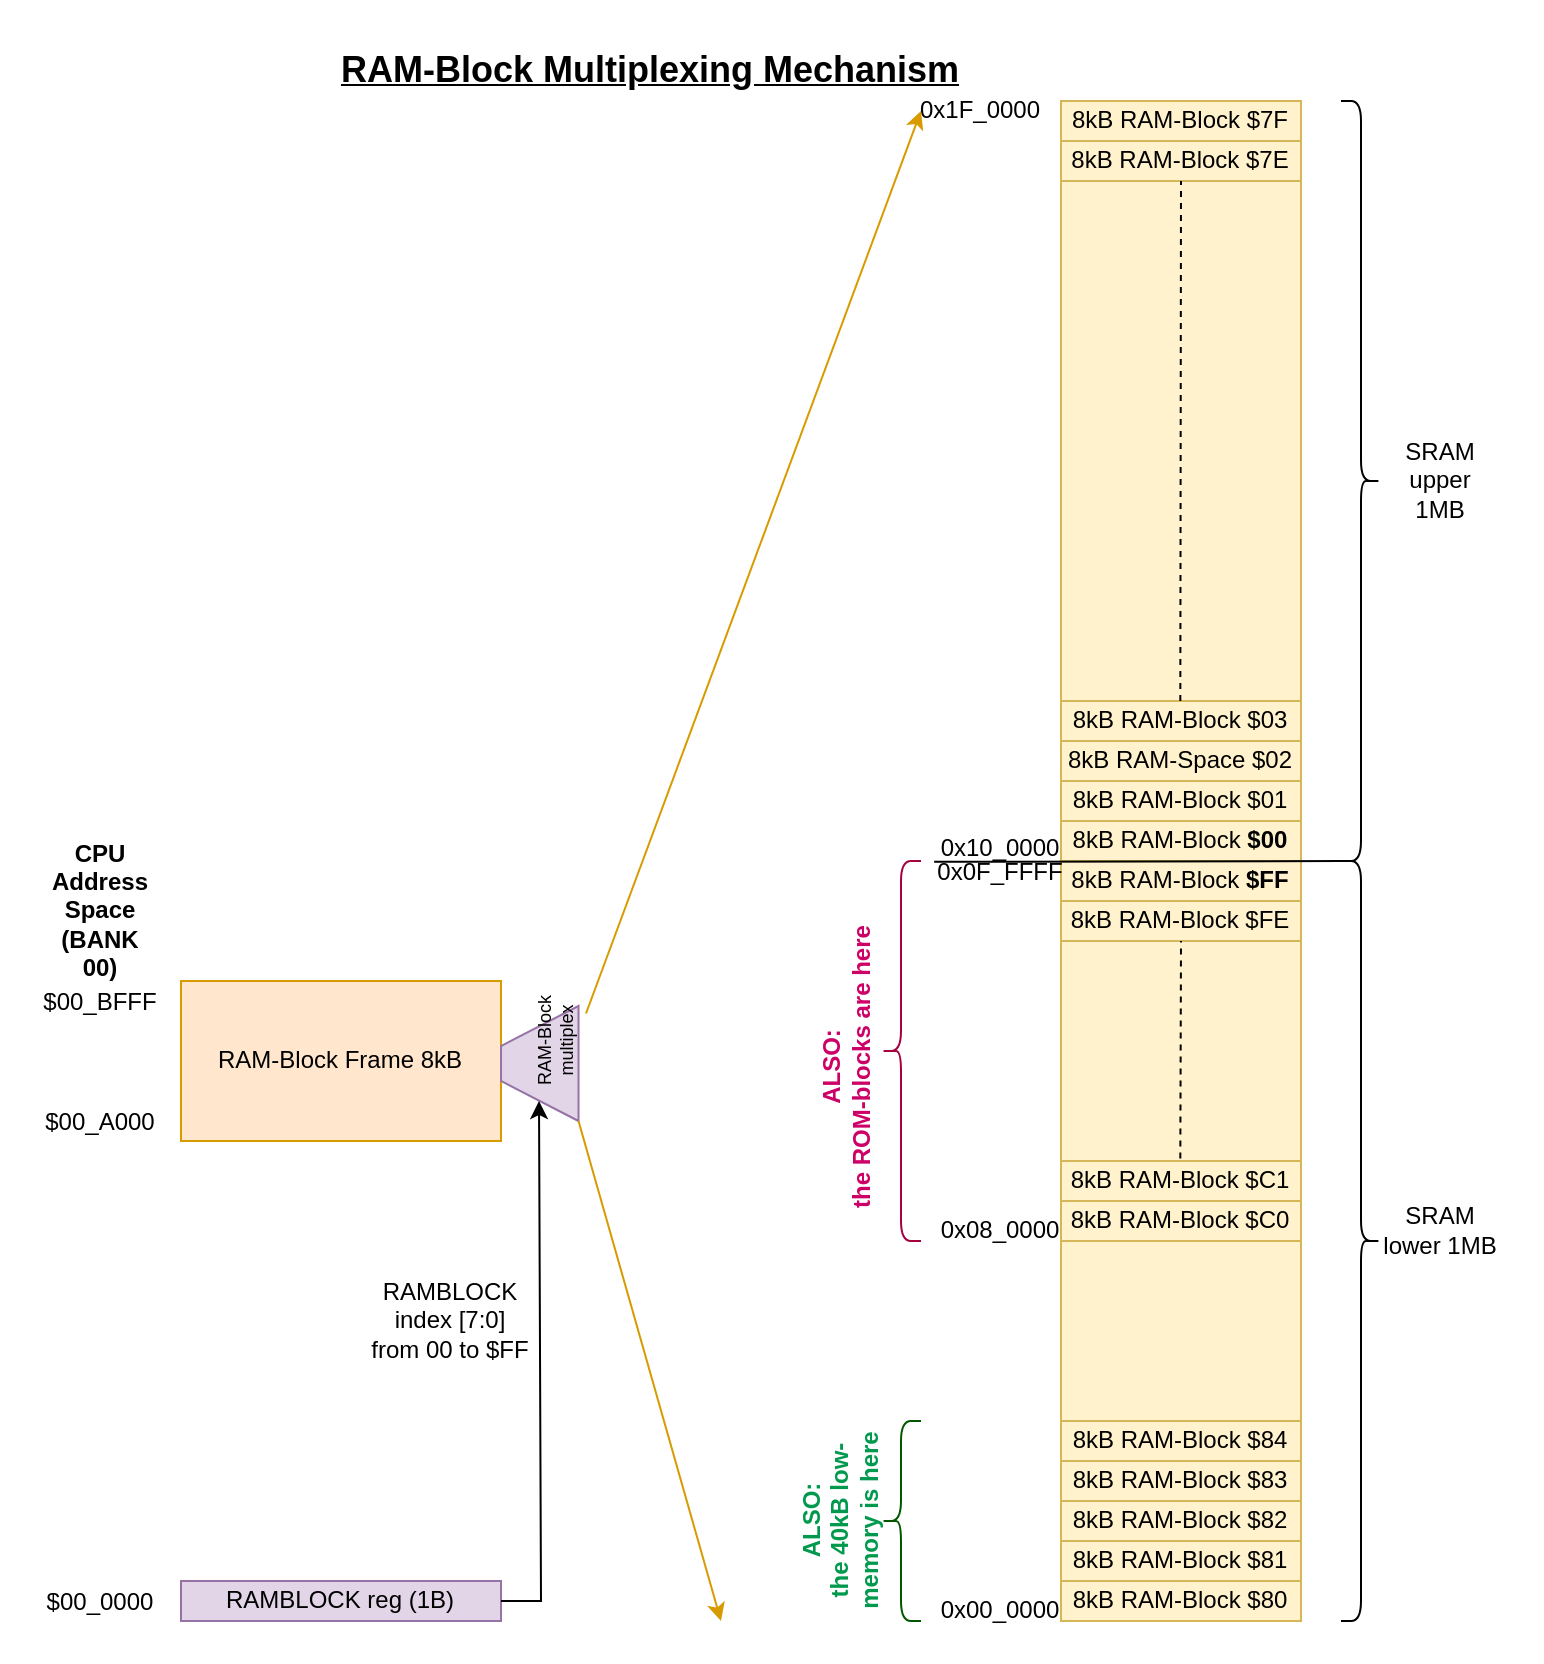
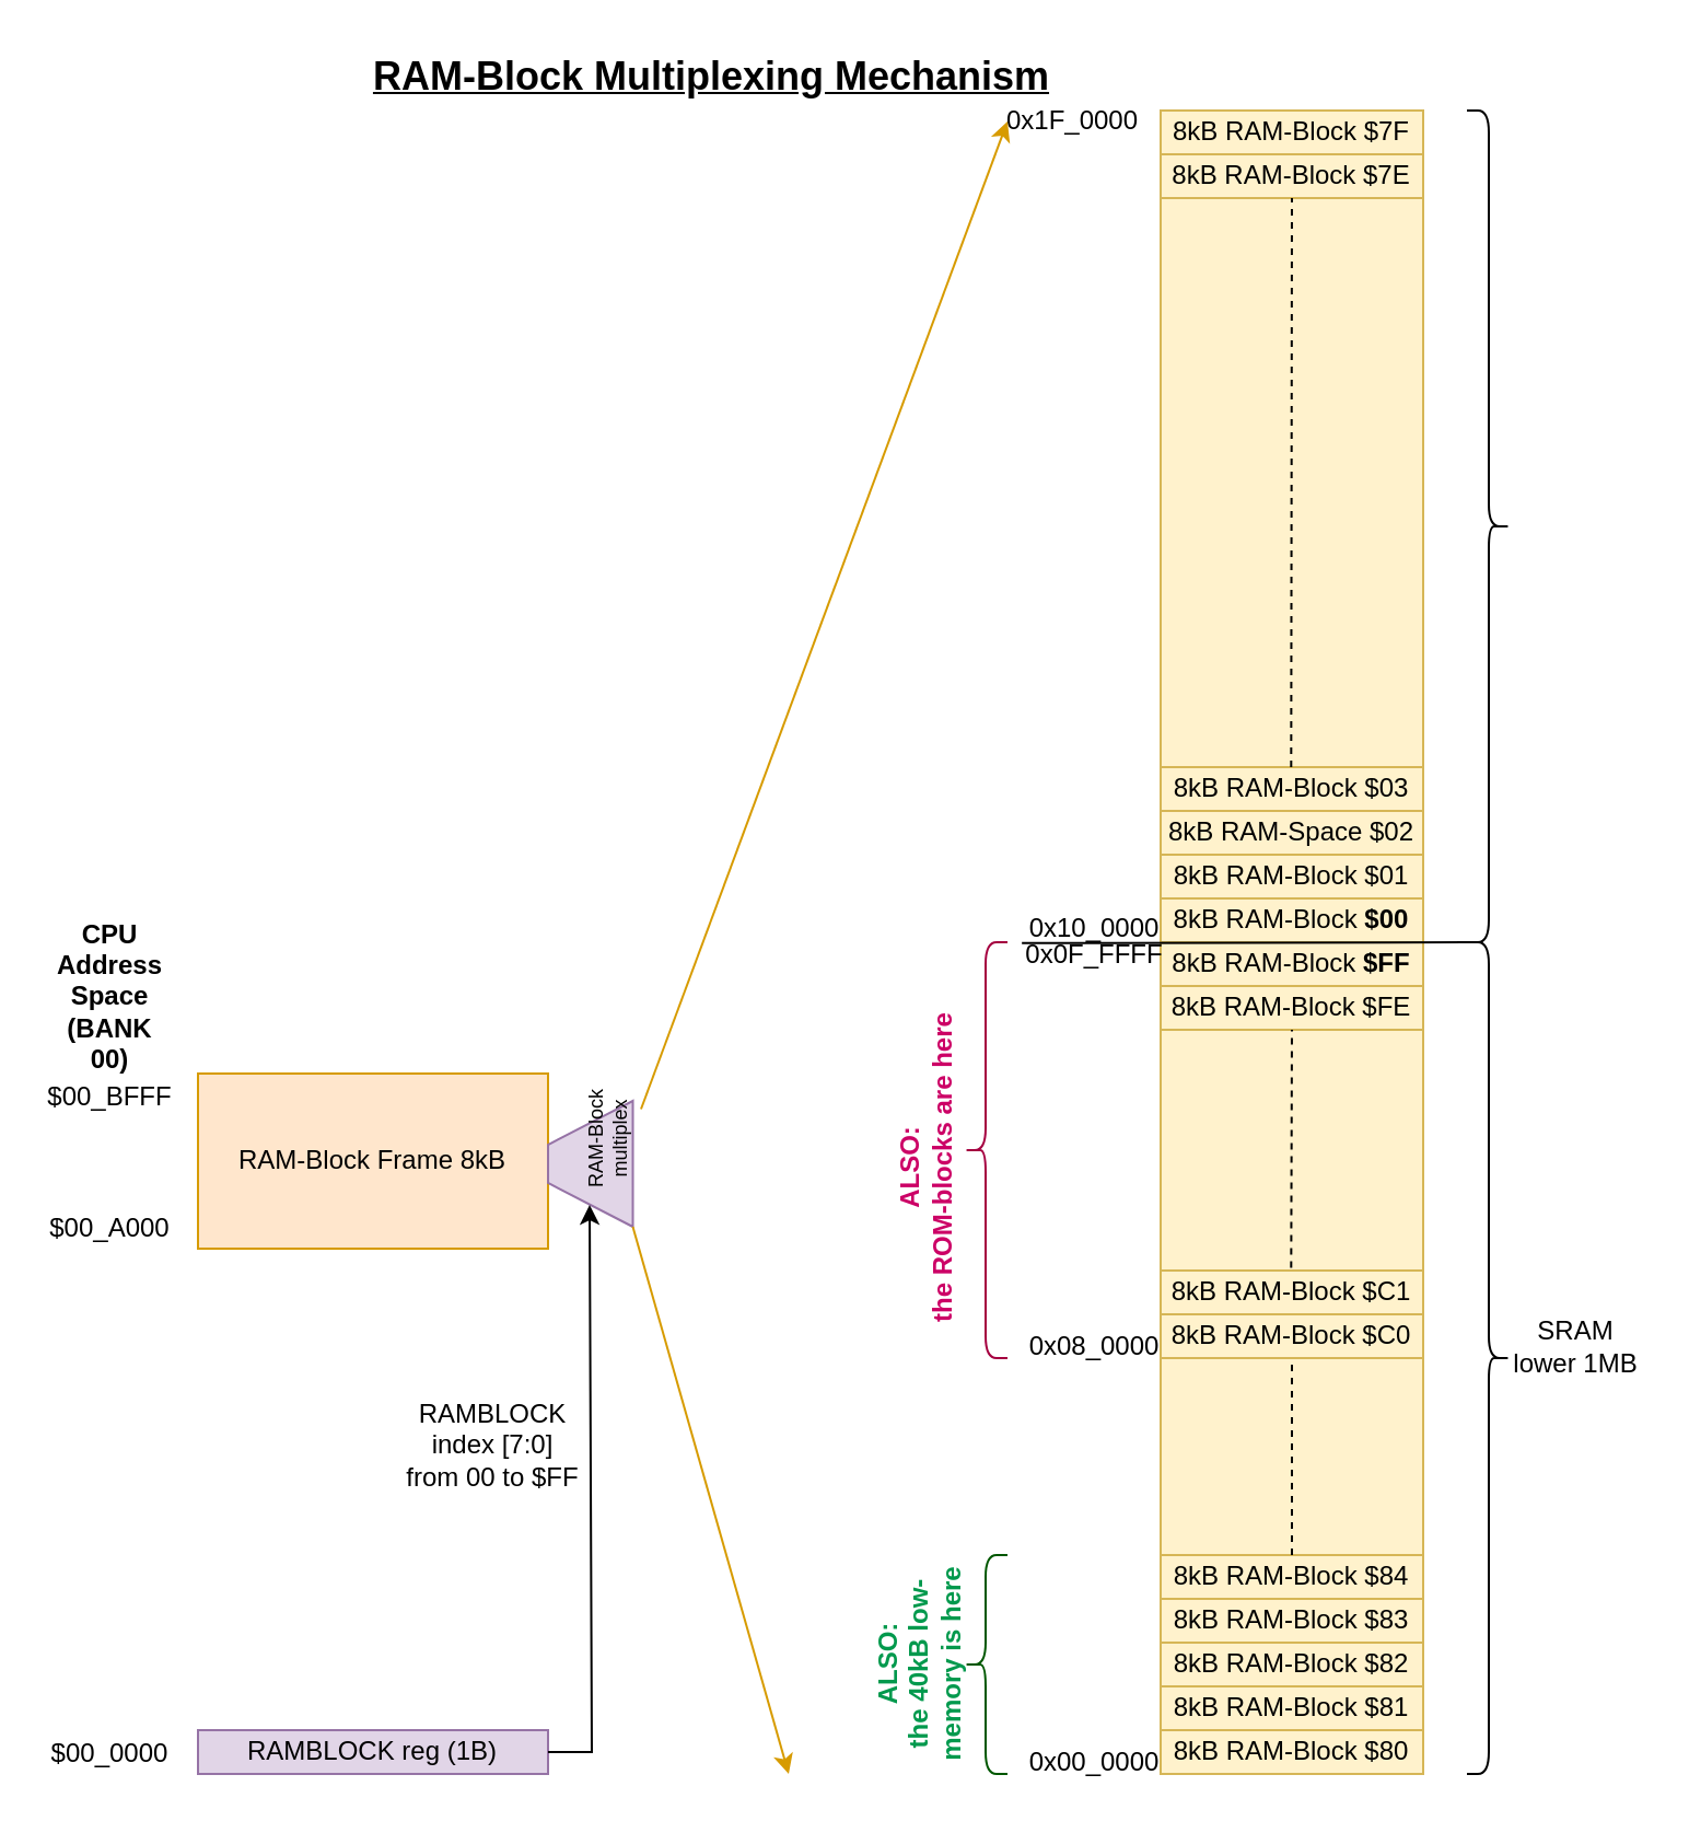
  <mxCell id="0" />
  <mxCell id="1" parent="0" />
  <mxCell id="2" value="RAMBLOCK reg (1B)" style="rounded=0;whiteSpace=wrap;html=1;fillColor=#e1d5e7;strokeColor=#9673a6;" vertex="1" parent="1"><mxGeometry x="90" y="790" width="160" height="20" as="geometry" /></mxCell>
  <mxCell id="3" value="$00_0000" style="text;html=1;strokeColor=none;fillColor=none;align=center;verticalAlign=middle;whiteSpace=wrap;rounded=0;" vertex="1" parent="1"><mxGeometry x="20" y="800" width="60" as="geometry" /></mxCell>
  <mxCell id="4" value="RAM-Block Frame 8kB" style="rounded=0;whiteSpace=wrap;html=1;fillColor=#ffe6cc;strokeColor=#d79b00;" vertex="1" parent="1"><mxGeometry x="90" y="490" width="160" height="80" as="geometry" /></mxCell>
  <mxCell id="5" value="$00_A000" style="text;html=1;strokeColor=none;fillColor=none;align=center;verticalAlign=middle;whiteSpace=wrap;rounded=0;" vertex="1" parent="1"><mxGeometry x="20" y="560" width="60" as="geometry" /></mxCell>
  <mxCell id="6" value="$00_BFFF" style="text;html=1;strokeColor=none;fillColor=none;align=center;verticalAlign=middle;whiteSpace=wrap;rounded=0;" vertex="1" parent="1"><mxGeometry x="20" y="500" width="60" as="geometry" /></mxCell>
  <mxCell id="7" value="" style="shape=trapezoid;perimeter=trapezoidPerimeter;whiteSpace=wrap;html=1;fixedSize=1;rotation=-90;fillColor=#e1d5e7;strokeColor=#9673a6;" vertex="1" parent="1"><mxGeometry x="240.63" y="511.88" width="57.5" height="38.75" as="geometry" /></mxCell>
  <mxCell id="8" value="RAM-Block multiplex" style="text;html=1;strokeColor=none;fillColor=none;align=center;verticalAlign=middle;whiteSpace=wrap;rounded=0;rotation=-90;fontSize=9;" vertex="1" parent="1"><mxGeometry x="250" y="505" width="55" height="30" as="geometry" /></mxCell>
  <mxCell id="9" value="" style="endArrow=classic;html=1;rounded=0;entryX=0;entryY=0.5;entryDx=0;entryDy=0;" edge="1" parent="1"><mxGeometry width="50" height="50" relative="1" as="geometry"><mxPoint x="250" y="800" as="sourcePoint" /><mxPoint x="269" y="550" as="targetPoint" /><Array as="points"><mxPoint x="270" y="800" /></Array></mxGeometry></mxCell>
  <mxCell id="10" value="" style="rounded=0;whiteSpace=wrap;html=1;fillColor=#fff2cc;strokeColor=#d6b656;" vertex="1" parent="1"><mxGeometry x="530" y="50" width="120" height="760" as="geometry" /></mxCell>
  <mxCell id="11" value="CPU Address Space (BANK 00)" style="text;html=1;strokeColor=none;fillColor=none;align=center;verticalAlign=middle;whiteSpace=wrap;rounded=0;fontStyle=1" vertex="1" parent="1"><mxGeometry x="20" y="440" width="60" height="30" as="geometry" /></mxCell>
  <mxCell id="12" value="RAM-Block Multiplexing Mechanism" style="text;html=1;strokeColor=none;fillColor=none;align=center;verticalAlign=middle;whiteSpace=wrap;rounded=0;fontSize=18;fontStyle=5" vertex="1" parent="1"><mxGeometry x="160" y="20" width="330" height="30" as="geometry" /></mxCell>
  <mxCell id="13" value="&lt;div&gt;RAMBLOCK index [7:0]&lt;/div&gt;&lt;div&gt;from 00 to $FF&lt;br&gt;&lt;/div&gt;" style="text;html=1;strokeColor=none;fillColor=none;align=center;verticalAlign=middle;whiteSpace=wrap;rounded=0;" vertex="1" parent="1"><mxGeometry x="180" y="630" width="90" height="60" as="geometry" /></mxCell>
  <mxCell id="14" value="" style="shape=curlyBracket;whiteSpace=wrap;html=1;rounded=1;flipH=1;labelPosition=right;verticalLabelPosition=middle;align=left;verticalAlign=middle;" vertex="1" parent="1"><mxGeometry x="670" y="50" width="20" height="380" as="geometry" /></mxCell>
- <mxCell id="15" value="&lt;div&gt;SRAM &lt;br&gt;&lt;/div&gt;&lt;div&gt;upper 1MB&lt;br&gt;&lt;/div&gt;" style="text;html=1;strokeColor=none;fillColor=none;align=center;verticalAlign=middle;whiteSpace=wrap;rounded=0;" vertex="1" parent="1"><mxGeometry x="690" y="225" width="60" height="30" as="geometry" /></mxCell>
  <mxCell id="16" value="" style="shape=curlyBracket;whiteSpace=wrap;html=1;rounded=1;flipH=1;labelPosition=right;verticalLabelPosition=middle;align=left;verticalAlign=middle;" vertex="1" parent="1"><mxGeometry x="670" y="430" width="20" height="380" as="geometry" /></mxCell>
  <mxCell id="17" value="&lt;div&gt;SRAM &lt;br&gt;&lt;/div&gt;&lt;div&gt;lower 1MB&lt;br&gt;&lt;/div&gt;" style="text;html=1;strokeColor=none;fillColor=none;align=center;verticalAlign=middle;whiteSpace=wrap;rounded=0;" vertex="1" parent="1"><mxGeometry x="690" y="600" width="60" height="30" as="geometry" /></mxCell>
  <mxCell id="18" value="0x00_0000" style="text;html=1;strokeColor=none;fillColor=none;align=center;verticalAlign=middle;whiteSpace=wrap;rounded=0;" vertex="1" parent="1"><mxGeometry x="470" y="800" width="60" height="10" as="geometry" /></mxCell>
  <mxCell id="19" value="0x1F_0000" style="text;html=1;strokeColor=none;fillColor=none;align=center;verticalAlign=middle;whiteSpace=wrap;rounded=0;" vertex="1" parent="1"><mxGeometry x="460" y="50" width="60" height="10" as="geometry" /></mxCell>
  <mxCell id="20" value="8kB RAM-Block &lt;b&gt;$00&lt;/b&gt;" style="rounded=0;whiteSpace=wrap;html=1;fillColor=#fff2cc;strokeColor=#d6b656;" vertex="1" parent="1"><mxGeometry x="530" y="410" width="120" height="20" as="geometry" /></mxCell>
  <mxCell id="21" value="8kB RAM-Block $01" style="rounded=0;whiteSpace=wrap;html=1;fillColor=#fff2cc;strokeColor=#d6b656;" vertex="1" parent="1"><mxGeometry x="530" y="390" width="120" height="20" as="geometry" /></mxCell>
  <mxCell id="22" value="8kB RAM-Space $02" style="rounded=0;whiteSpace=wrap;html=1;fillColor=#fff2cc;strokeColor=#d6b656;" vertex="1" parent="1"><mxGeometry x="530" y="370" width="120" height="20" as="geometry" /></mxCell>
  <mxCell id="23" value="8kB RAM-Block $03" style="rounded=0;whiteSpace=wrap;html=1;fillColor=#fff2cc;strokeColor=#d6b656;" vertex="1" parent="1"><mxGeometry x="530" y="350" width="120" height="20" as="geometry" /></mxCell>
  <mxCell id="24" value="8kB RAM-Block $7F" style="rounded=0;whiteSpace=wrap;html=1;fillColor=#fff2cc;strokeColor=#d6b656;" vertex="1" parent="1"><mxGeometry x="530" y="50" width="120" height="20" as="geometry" /></mxCell>
  <mxCell id="25" value="8kB RAM-Block $7E" style="rounded=0;whiteSpace=wrap;html=1;fillColor=#fff2cc;strokeColor=#d6b656;" vertex="1" parent="1"><mxGeometry x="530" y="70" width="120" height="20" as="geometry" /></mxCell>
  <mxCell id="26" value="8kB RAM-Block $80" style="rounded=0;whiteSpace=wrap;html=1;fillColor=#fff2cc;strokeColor=#d6b656;" vertex="1" parent="1"><mxGeometry x="530" y="790" width="120" height="20" as="geometry" /></mxCell>
  <mxCell id="27" value="8kB RAM-Block $81" style="rounded=0;whiteSpace=wrap;html=1;fillColor=#fff2cc;strokeColor=#d6b656;" vertex="1" parent="1"><mxGeometry x="530" y="770" width="120" height="20" as="geometry" /></mxCell>
  <mxCell id="28" value="8kB RAM-Block $82" style="rounded=0;whiteSpace=wrap;html=1;fillColor=#fff2cc;strokeColor=#d6b656;" vertex="1" parent="1"><mxGeometry x="530" y="750" width="120" height="20" as="geometry" /></mxCell>
  <mxCell id="29" value="8kB RAM-Block &lt;b&gt;$FF&lt;/b&gt;" style="rounded=0;whiteSpace=wrap;html=1;fillColor=#fff2cc;strokeColor=#d6b656;" vertex="1" parent="1"><mxGeometry x="530" y="430" width="120" height="20" as="geometry" /></mxCell>
  <mxCell id="30" value="8kB RAM-Block $FE" style="rounded=0;whiteSpace=wrap;html=1;fillColor=#fff2cc;strokeColor=#d6b656;" vertex="1" parent="1"><mxGeometry x="530" y="450" width="120" height="20" as="geometry" /></mxCell>
  <mxCell id="31" value="" style="endArrow=classic;html=1;rounded=0;exitX=0.75;exitY=1;exitDx=0;exitDy=0;entryX=0;entryY=0.5;entryDx=0;entryDy=0;fillColor=#ffe6cc;strokeColor=#d79b00;" edge="1" parent="1" source="8" target="19"><mxGeometry width="50" height="50" relative="1" as="geometry"><mxPoint x="430" y="530" as="sourcePoint" /><mxPoint x="500" y="140" as="targetPoint" /></mxGeometry></mxCell>
  <mxCell id="32" value="0x10_0000" style="text;html=1;strokeColor=none;fillColor=none;align=center;verticalAlign=middle;whiteSpace=wrap;rounded=0;" vertex="1" parent="1"><mxGeometry x="470" y="417.5" width="60" height="12.5" as="geometry" /></mxCell>
  <mxCell id="33" value="" style="endArrow=none;html=1;rounded=0;entryX=1;entryY=0;entryDx=0;entryDy=0;entryPerimeter=0;exitX=-0.057;exitY=1.034;exitDx=0;exitDy=0;exitPerimeter=0;" edge="1" parent="1" source="32" target="16"><mxGeometry width="50" height="50" relative="1" as="geometry"><mxPoint x="530" y="430" as="sourcePoint" /><mxPoint x="580" y="380" as="targetPoint" /></mxGeometry></mxCell>
  <mxCell id="34" value="0x0F_FFFF" style="text;html=1;strokeColor=none;fillColor=none;align=center;verticalAlign=middle;whiteSpace=wrap;rounded=0;" vertex="1" parent="1"><mxGeometry x="470" y="430" width="60" height="12.5" as="geometry" /></mxCell>
  <mxCell id="35" value="0x08_0000" style="text;html=1;strokeColor=none;fillColor=none;align=center;verticalAlign=middle;whiteSpace=wrap;rounded=0;" vertex="1" parent="1"><mxGeometry x="470" y="610" width="60" height="10" as="geometry" /></mxCell>
  <mxCell id="36" value="8kB RAM-Block $C0" style="rounded=0;whiteSpace=wrap;html=1;fillColor=#fff2cc;strokeColor=#d6b656;" vertex="1" parent="1"><mxGeometry x="530" y="600" width="120" height="20" as="geometry" /></mxCell>
  <mxCell id="37" value="8kB RAM-Block $C1" style="rounded=0;whiteSpace=wrap;html=1;fillColor=#fff2cc;strokeColor=#d6b656;" vertex="1" parent="1"><mxGeometry x="530" y="580" width="120" height="20" as="geometry" /></mxCell>
  <mxCell id="38" value="" style="shape=curlyBracket;whiteSpace=wrap;html=1;rounded=1;labelPosition=left;verticalLabelPosition=middle;align=right;verticalAlign=middle;fontColor=#ffffff;fillColor=#d80073;strokeColor=#A50040;" vertex="1" parent="1"><mxGeometry x="440" y="430" width="20" height="190" as="geometry" /></mxCell>
  <mxCell id="39" value="&lt;div&gt;ALSO:&lt;/div&gt;&lt;div&gt;the ROM-blocks are here&lt;br&gt;&lt;/div&gt;" style="text;html=1;strokeColor=none;fillColor=none;align=center;verticalAlign=middle;whiteSpace=wrap;rounded=0;fontStyle=1;rotation=-90;fontColor=#CC0066;" vertex="1" parent="1"><mxGeometry x="348.75" y="506.25" width="147.5" height="55" as="geometry" /></mxCell>
  <mxCell id="40" value="8kB RAM-Block $83" style="rounded=0;whiteSpace=wrap;html=1;fillColor=#fff2cc;strokeColor=#d6b656;" vertex="1" parent="1"><mxGeometry x="530" y="730" width="120" height="20" as="geometry" /></mxCell>
  <mxCell id="41" value="8kB RAM-Block $84" style="rounded=0;whiteSpace=wrap;html=1;fillColor=#fff2cc;strokeColor=#d6b656;" vertex="1" parent="1"><mxGeometry x="530" y="710" width="120" height="20" as="geometry" /></mxCell>
  <mxCell id="42" value="" style="endArrow=classic;html=1;rounded=0;exitX=0;exitY=1;exitDx=0;exitDy=0;fillColor=#ffe6cc;strokeColor=#d79b00;" edge="1" parent="1" source="7"><mxGeometry width="50" height="50" relative="1" as="geometry"><mxPoint x="289" y="560" as="sourcePoint" /><mxPoint x="360" y="810" as="targetPoint" /></mxGeometry></mxCell>
  <mxCell id="43" value="" style="shape=curlyBracket;whiteSpace=wrap;html=1;rounded=1;labelPosition=left;verticalLabelPosition=middle;align=right;verticalAlign=middle;fillColor=#008a00;fontColor=#ffffff;strokeColor=#005700;" vertex="1" parent="1"><mxGeometry x="440" y="710" width="20" height="100" as="geometry" /></mxCell>
  <mxCell id="44" value="&lt;div&gt;ALSO:&lt;/div&gt;the 40kB low-memory is here" style="text;html=1;strokeColor=none;fillColor=none;align=center;verticalAlign=middle;whiteSpace=wrap;rounded=0;fontStyle=1;rotation=-90;fontColor=#00994D;" vertex="1" parent="1"><mxGeometry x="365" y="735" width="110" height="50" as="geometry" /></mxCell>
+ <mxCell id="45" value="" style="endArrow=none;dashed=1;html=1;rounded=0;exitX=0.5;exitY=0;exitDx=0;exitDy=0;entryX=0.5;entryY=1;entryDx=0;entryDy=0;" edge="1" parent="1" source="41" target="36"><mxGeometry width="50" height="50" relative="1" as="geometry"><mxPoint x="550" y="710" as="sourcePoint" /><mxPoint x="600" y="660" as="targetPoint" /></mxGeometry></mxCell>
  <mxCell id="46" value="" style="endArrow=none;dashed=1;html=1;rounded=0;exitX=0.5;exitY=0;exitDx=0;exitDy=0;entryX=0.5;entryY=1;entryDx=0;entryDy=0;" edge="1" parent="1" target="30"><mxGeometry width="50" height="50" relative="1" as="geometry"><mxPoint x="589.66" y="578.75" as="sourcePoint" /><mxPoint x="589.66" y="488.75" as="targetPoint" /></mxGeometry></mxCell>
  <mxCell id="47" value="" style="endArrow=none;dashed=1;html=1;rounded=0;exitX=0.5;exitY=0;exitDx=0;exitDy=0;entryX=0.5;entryY=1;entryDx=0;entryDy=0;" edge="1" parent="1" target="25"><mxGeometry width="50" height="50" relative="1" as="geometry"><mxPoint x="589.66" y="350" as="sourcePoint" /><mxPoint x="589.66" y="260" as="targetPoint" /></mxGeometry></mxCell>
